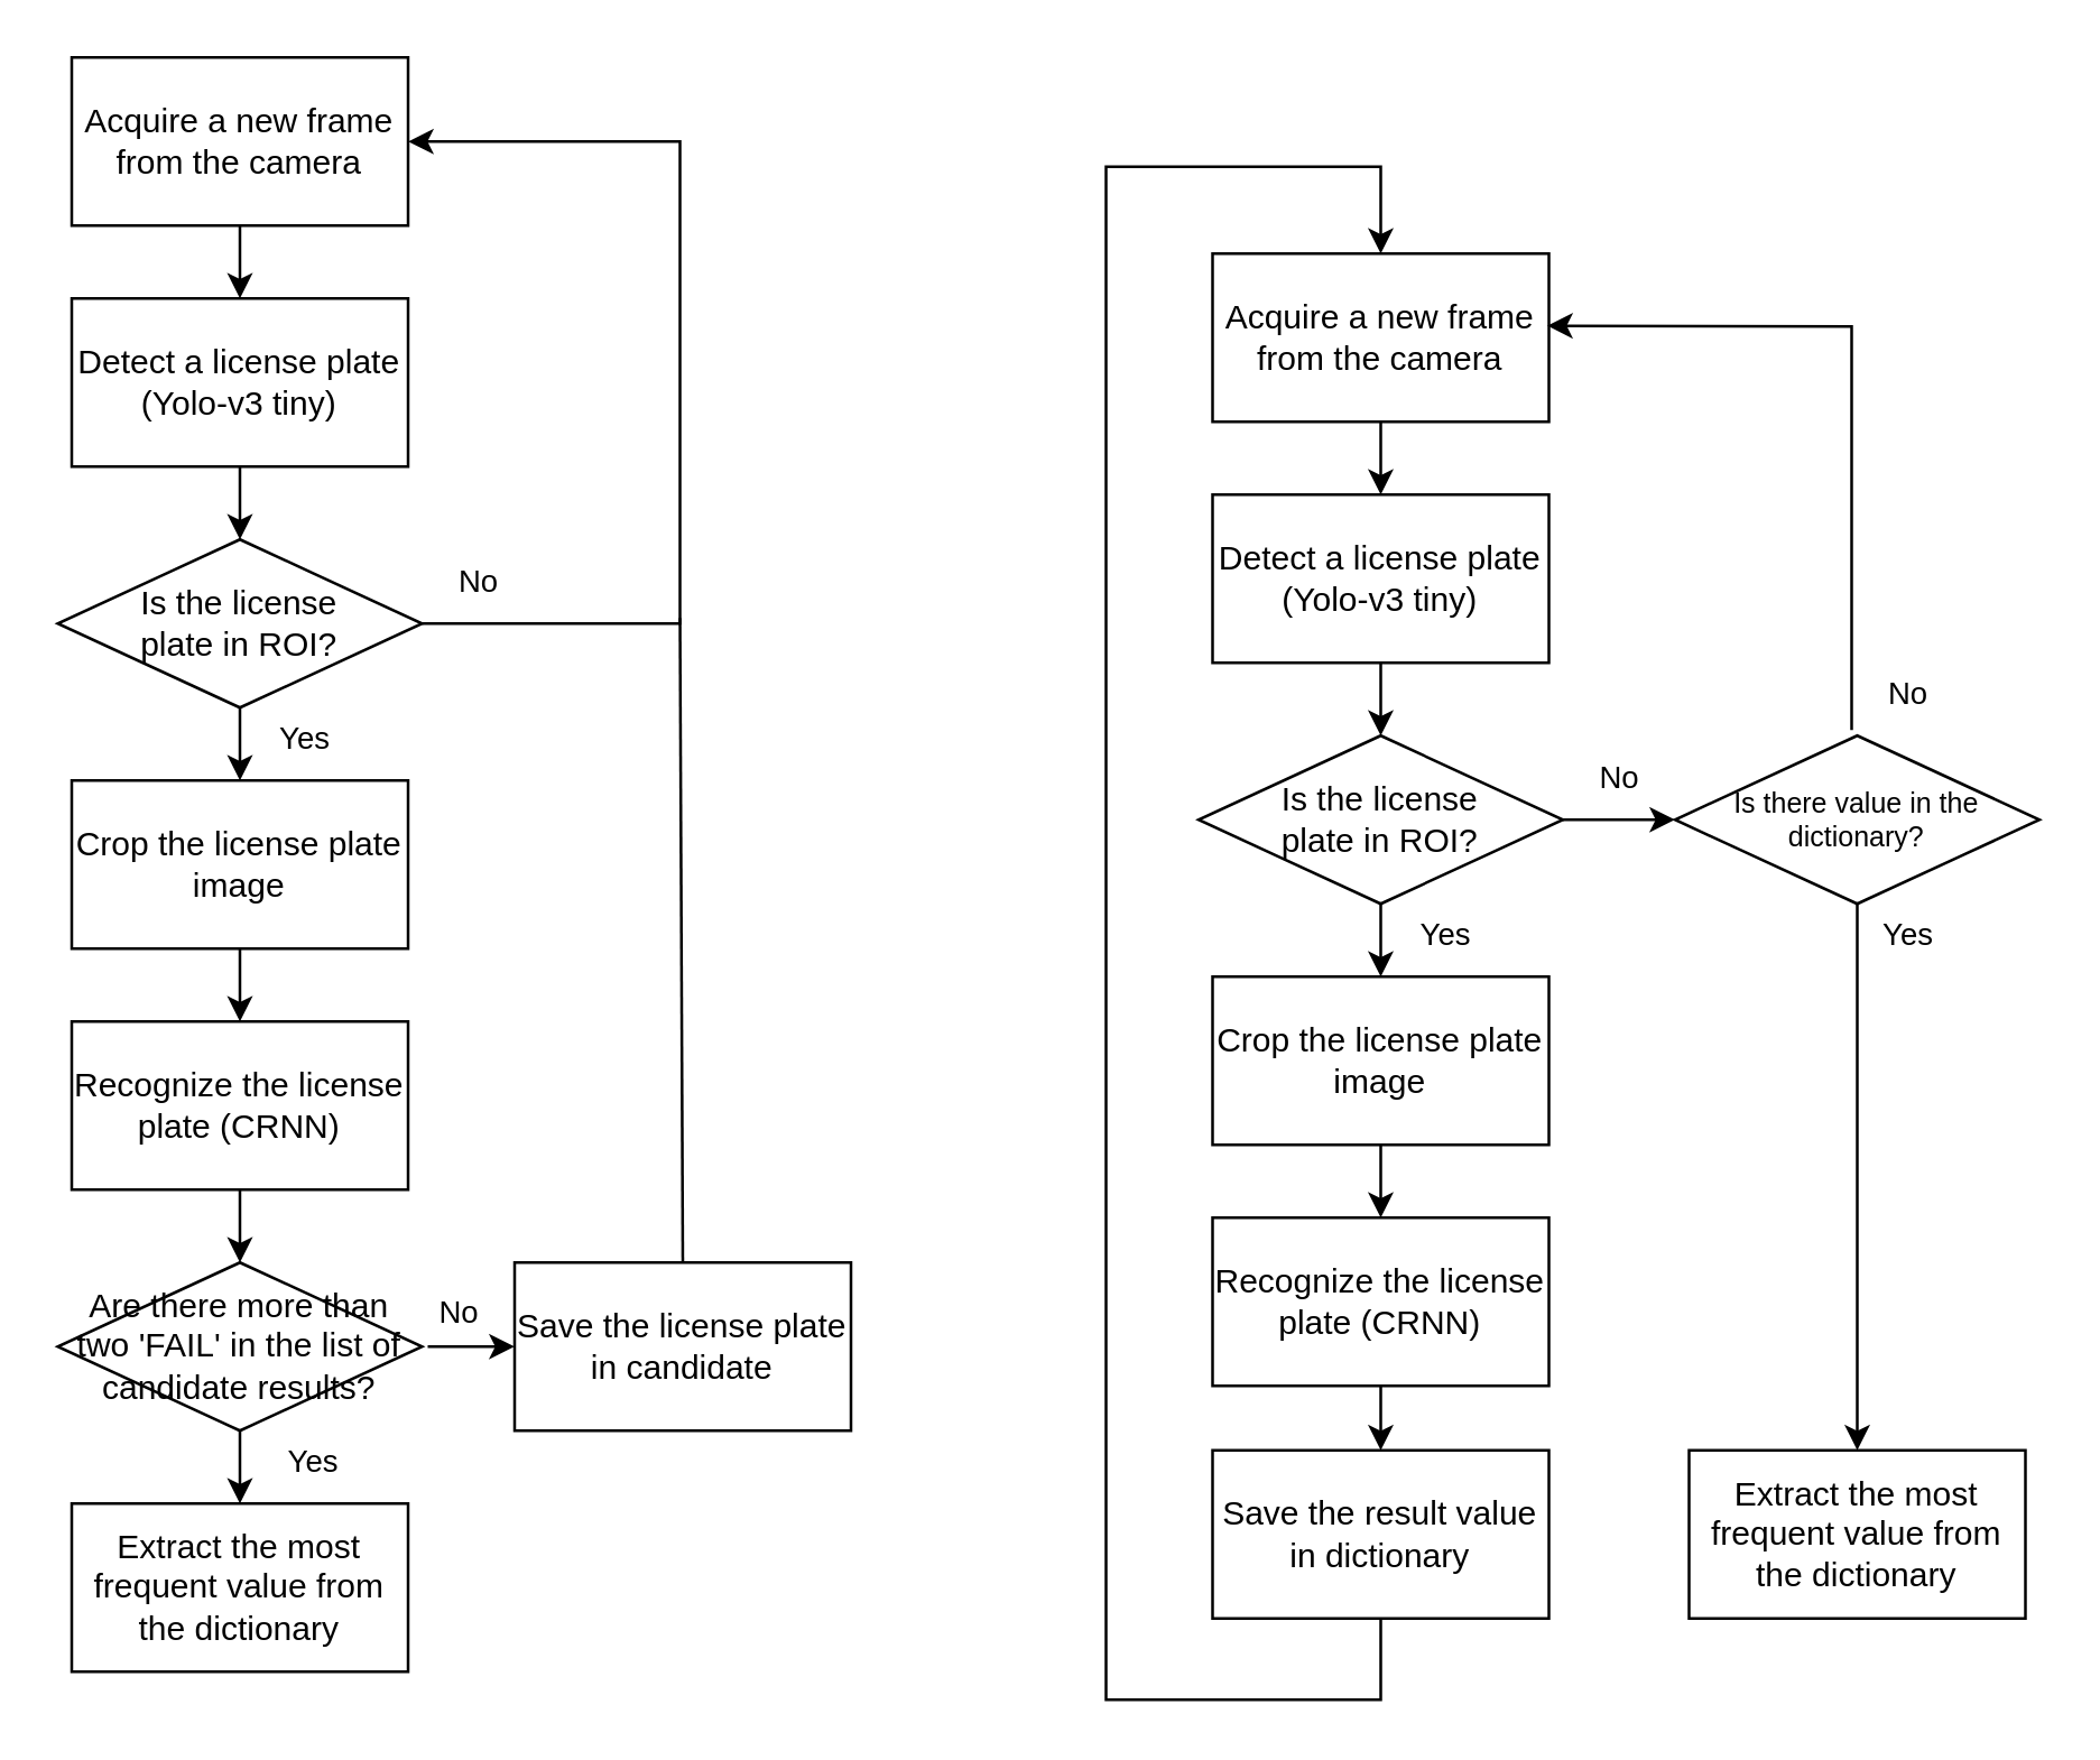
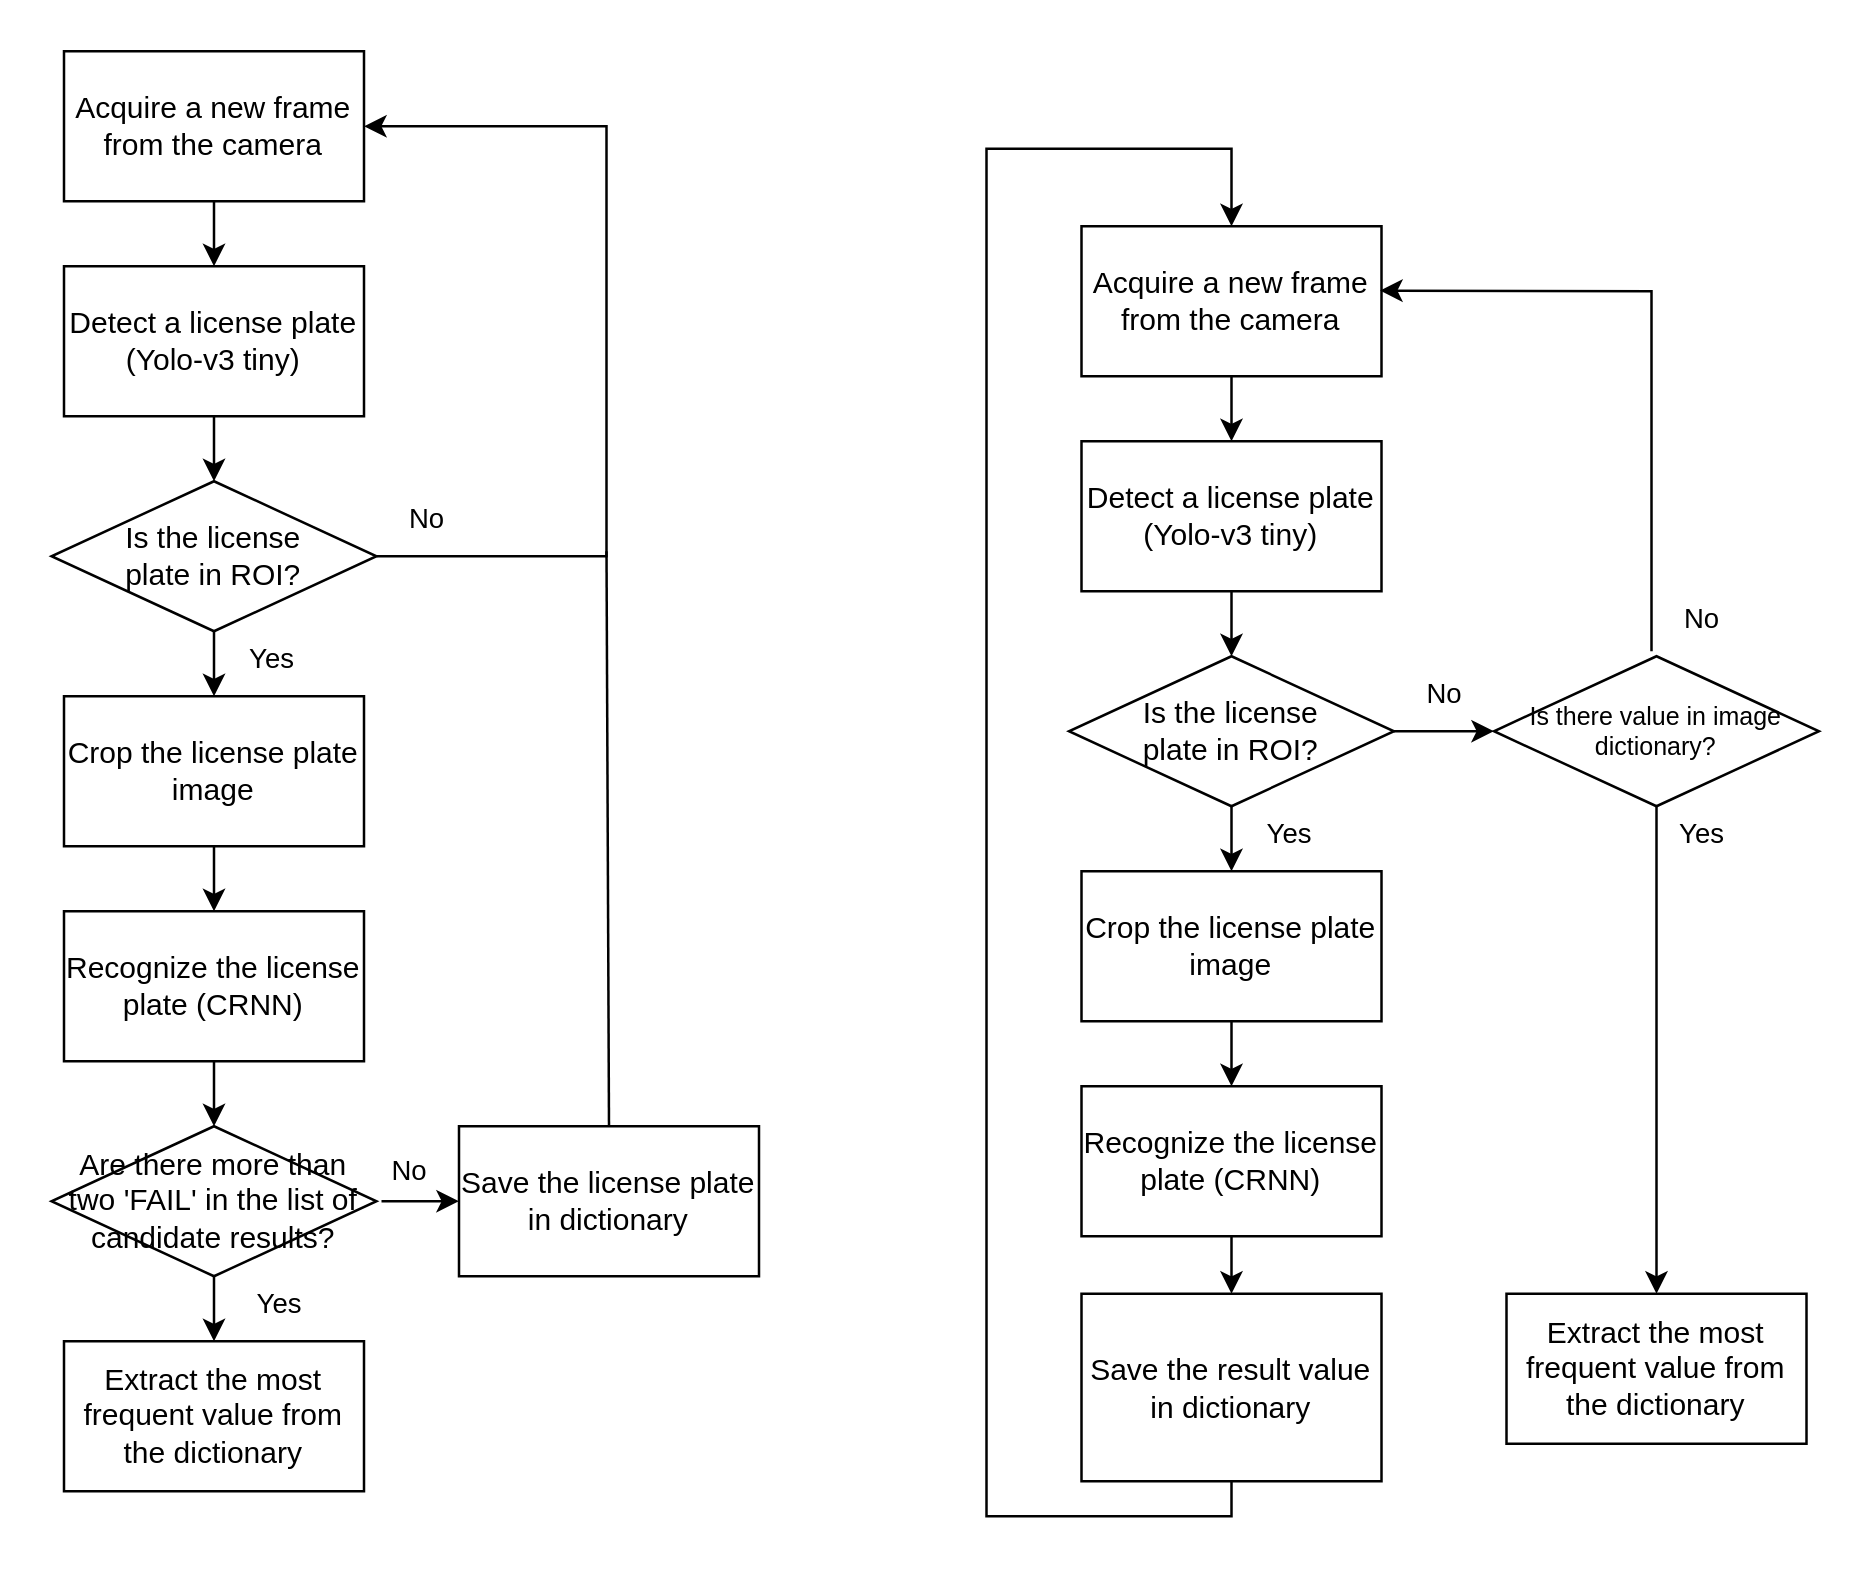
  <mxCell id="0" />
  <mxCell id="1" parent="0" />
  <mxCell id="2" value="Acquire a new frame from the camera" style="rounded=0;whiteSpace=wrap;html=1;flipH=0;flipV=1;" parent="1" vertex="1"><mxGeometry x="25" y="20" width="120" height="60" as="geometry" /></mxCell>
  <mxCell id="3" value="Detect a license plate&lt;br&gt;(Yolo-v3 tiny)" style="rounded=0;whiteSpace=wrap;html=1;flipH=0;flipV=1;" parent="1" vertex="1"><mxGeometry x="25" y="106" width="120" height="60" as="geometry" /></mxCell>
  <mxCell id="4" value="Is the license&lt;br&gt;plate in ROI?" style="rhombus;whiteSpace=wrap;html=1;flipH=0;flipV=1;" parent="1" vertex="1"><mxGeometry x="20" y="192" width="130" height="60" as="geometry" /></mxCell>
  <mxCell id="5" value="Crop the license plate&lt;br&gt;image" style="rounded=0;whiteSpace=wrap;html=1;flipH=0;flipV=1;" parent="1" vertex="1"><mxGeometry x="25" y="278" width="120" height="60" as="geometry" /></mxCell>
  <mxCell id="6" value="Recognize the license plate (CRNN)" style="rounded=0;whiteSpace=wrap;html=1;flipH=0;flipV=1;" parent="1" vertex="1"><mxGeometry x="25" y="364" width="120" height="60" as="geometry" /></mxCell>
  <mxCell id="7" value="Are there more than two 'FAIL' in the list of candidate results?" style="rhombus;whiteSpace=wrap;html=1;flipH=1;flipV=1;" parent="1" vertex="1"><mxGeometry x="20" y="450" width="130" height="60" as="geometry" /></mxCell>
- <mxCell id="8" value="Save the license plate in candidate" style="rounded=0;whiteSpace=wrap;html=1;flipH=1;flipV=0;" parent="1" vertex="1"><mxGeometry x="183" y="450" width="120" height="60" as="geometry" /></mxCell>
+ <mxCell id="8" value="Save the license plate in dictionary" style="rounded=0;whiteSpace=wrap;html=1;flipH=1;flipV=0;" parent="1" vertex="1"><mxGeometry x="183" y="450" width="120" height="60" as="geometry" /></mxCell>
  <mxCell id="9" value="Extract the most frequent value from the dictionary" style="rounded=0;whiteSpace=wrap;html=1;flipH=0;flipV=1;" parent="1" vertex="1"><mxGeometry x="25" y="536" width="120" height="60" as="geometry" /></mxCell>
  <mxCell id="10" value="" style="endArrow=none;html=1;rounded=0;fontSize=11;exitX=0.5;exitY=0;exitDx=0;exitDy=0;" parent="1" source="8" edge="1"><mxGeometry width="50" height="50" relative="1" as="geometry"><mxPoint x="315" y="410" as="sourcePoint" /><mxPoint x="242" y="220" as="targetPoint" /></mxGeometry></mxCell>
  <mxCell id="11" value="No" style="text;html=1;align=center;verticalAlign=middle;resizable=0;points=[];autosize=1;strokeColor=none;fillColor=none;fontSize=11;" parent="1" vertex="1"><mxGeometry x="150" y="192" width="40" height="30" as="geometry" /></mxCell>
  <mxCell id="12" value="Yes" style="text;html=1;align=center;verticalAlign=middle;resizable=0;points=[];autosize=1;strokeColor=none;fillColor=none;fontSize=11;" parent="1" vertex="1"><mxGeometry x="91" y="506" width="40" height="30" as="geometry" /></mxCell>
  <mxCell id="13" value="" style="endArrow=classic;html=1;rounded=0;fontSize=11;exitX=0.5;exitY=1;exitDx=0;exitDy=0;" parent="1" source="2" target="3" edge="1"><mxGeometry width="50" height="50" relative="1" as="geometry"><mxPoint x="332" y="390" as="sourcePoint" /><mxPoint x="382" y="340" as="targetPoint" /></mxGeometry></mxCell>
  <mxCell id="14" value="" style="endArrow=classic;html=1;rounded=0;fontSize=11;exitX=0.5;exitY=1;exitDx=0;exitDy=0;" parent="1" source="3" target="4" edge="1"><mxGeometry width="50" height="50" relative="1" as="geometry"><mxPoint x="95" y="90" as="sourcePoint" /><mxPoint x="95" y="116" as="targetPoint" /></mxGeometry></mxCell>
  <mxCell id="15" value="" style="endArrow=classic;html=1;rounded=0;fontSize=11;exitX=0.5;exitY=1;exitDx=0;exitDy=0;" parent="1" source="4" target="5" edge="1"><mxGeometry width="50" height="50" relative="1" as="geometry"><mxPoint x="105" y="100" as="sourcePoint" /><mxPoint x="105" y="126" as="targetPoint" /></mxGeometry></mxCell>
  <mxCell id="16" value="" style="endArrow=classic;html=1;rounded=0;fontSize=11;exitX=0.5;exitY=1;exitDx=0;exitDy=0;" parent="1" source="5" target="6" edge="1"><mxGeometry width="50" height="50" relative="1" as="geometry"><mxPoint x="115" y="110" as="sourcePoint" /><mxPoint x="115" y="136" as="targetPoint" /></mxGeometry></mxCell>
  <mxCell id="17" value="" style="endArrow=classic;html=1;rounded=0;fontSize=11;exitX=0.5;exitY=1;exitDx=0;exitDy=0;" parent="1" source="6" target="7" edge="1"><mxGeometry width="50" height="50" relative="1" as="geometry"><mxPoint x="125" y="120" as="sourcePoint" /><mxPoint x="125" y="146" as="targetPoint" /></mxGeometry></mxCell>
  <mxCell id="18" value="" style="endArrow=classic;html=1;rounded=0;fontSize=11;exitX=0.5;exitY=1;exitDx=0;exitDy=0;" parent="1" source="7" target="9" edge="1"><mxGeometry width="50" height="50" relative="1" as="geometry"><mxPoint x="135" y="130" as="sourcePoint" /><mxPoint x="135" y="156" as="targetPoint" /></mxGeometry></mxCell>
  <mxCell id="19" value="" style="endArrow=classic;html=1;rounded=0;fontSize=11;entryX=0;entryY=0.5;entryDx=0;entryDy=0;" parent="1" target="8" edge="1"><mxGeometry width="50" height="50" relative="1" as="geometry"><mxPoint x="152" y="480" as="sourcePoint" /><mxPoint x="155" y="176" as="targetPoint" /></mxGeometry></mxCell>
  <mxCell id="20" value="" style="endArrow=classic;html=1;rounded=0;fontSize=11;exitX=1;exitY=0.5;exitDx=0;exitDy=0;entryX=1;entryY=0.5;entryDx=0;entryDy=0;" parent="1" source="4" target="2" edge="1"><mxGeometry width="50" height="50" relative="1" as="geometry"><mxPoint x="332" y="390" as="sourcePoint" /><mxPoint x="382" y="340" as="targetPoint" /><Array as="points"><mxPoint x="242" y="222" /><mxPoint x="242" y="50" /></Array></mxGeometry></mxCell>
  <mxCell id="21" value="No" style="text;html=1;align=center;verticalAlign=middle;resizable=0;points=[];autosize=1;strokeColor=none;fillColor=none;fontSize=11;" parent="1" vertex="1"><mxGeometry x="143" y="453" width="40" height="30" as="geometry" /></mxCell>
  <mxCell id="22" value="Yes" style="text;html=1;align=center;verticalAlign=middle;resizable=0;points=[];autosize=1;strokeColor=none;fillColor=none;fontSize=11;" parent="1" vertex="1"><mxGeometry x="88" y="248" width="40" height="30" as="geometry" /></mxCell>
  <mxCell id="23" value="Acquire a new frame from the camera" style="rounded=0;whiteSpace=wrap;html=1;flipH=0;flipV=1;" parent="1" vertex="1"><mxGeometry x="432" y="90" width="120" height="60" as="geometry" /></mxCell>
  <mxCell id="24" value="Detect a license plate&lt;br&gt;(Yolo-v3 tiny)" style="rounded=0;whiteSpace=wrap;html=1;flipH=0;flipV=1;" parent="1" vertex="1"><mxGeometry x="432" y="176" width="120" height="60" as="geometry" /></mxCell>
  <mxCell id="25" value="Is the license&lt;br&gt;plate in ROI?" style="rhombus;whiteSpace=wrap;html=1;flipH=0;flipV=1;" parent="1" vertex="1"><mxGeometry x="427" y="262" width="130" height="60" as="geometry" /></mxCell>
  <mxCell id="26" value="Crop the license plate&lt;br&gt;image" style="rounded=0;whiteSpace=wrap;html=1;flipH=0;flipV=1;" parent="1" vertex="1"><mxGeometry x="432" y="348" width="120" height="60" as="geometry" /></mxCell>
  <mxCell id="27" value="Recognize the license plate (CRNN)" style="rounded=0;whiteSpace=wrap;html=1;flipH=0;flipV=1;" parent="1" vertex="1"><mxGeometry x="432" y="434" width="120" height="60" as="geometry" /></mxCell>
  <mxCell id="28" value="Extract the most frequent value from the dictionary" style="rounded=0;whiteSpace=wrap;html=1;flipH=0;flipV=1;" parent="1" vertex="1"><mxGeometry x="602" y="517" width="120" height="60" as="geometry" /></mxCell>
  <mxCell id="29" value="No" style="text;html=1;align=center;verticalAlign=middle;resizable=0;points=[];autosize=1;strokeColor=none;fillColor=none;fontSize=11;" parent="1" vertex="1"><mxGeometry x="557" y="262" width="40" height="30" as="geometry" /></mxCell>
  <mxCell id="30" value="" style="endArrow=classic;html=1;rounded=0;fontSize=11;exitX=0.5;exitY=1;exitDx=0;exitDy=0;" parent="1" source="23" target="24" edge="1"><mxGeometry width="50" height="50" relative="1" as="geometry"><mxPoint x="739" y="460" as="sourcePoint" /><mxPoint x="789" y="410" as="targetPoint" /></mxGeometry></mxCell>
  <mxCell id="31" value="" style="endArrow=classic;html=1;rounded=0;fontSize=11;exitX=0.5;exitY=1;exitDx=0;exitDy=0;" parent="1" source="24" target="25" edge="1"><mxGeometry width="50" height="50" relative="1" as="geometry"><mxPoint x="502" y="160" as="sourcePoint" /><mxPoint x="502" y="186" as="targetPoint" /></mxGeometry></mxCell>
  <mxCell id="32" value="" style="endArrow=classic;html=1;rounded=0;fontSize=11;exitX=0.5;exitY=1;exitDx=0;exitDy=0;" parent="1" source="25" target="26" edge="1"><mxGeometry width="50" height="50" relative="1" as="geometry"><mxPoint x="512" y="170" as="sourcePoint" /><mxPoint x="512" y="196" as="targetPoint" /></mxGeometry></mxCell>
  <mxCell id="33" value="" style="endArrow=classic;html=1;rounded=0;fontSize=11;exitX=0.5;exitY=1;exitDx=0;exitDy=0;" parent="1" source="26" target="27" edge="1"><mxGeometry width="50" height="50" relative="1" as="geometry"><mxPoint x="522" y="180" as="sourcePoint" /><mxPoint x="522" y="206" as="targetPoint" /></mxGeometry></mxCell>
  <mxCell id="34" value="" style="endArrow=classic;html=1;rounded=0;fontSize=11;exitX=0.5;exitY=1;exitDx=0;exitDy=0;" parent="1" source="27" target="36" edge="1"><mxGeometry width="50" height="50" relative="1" as="geometry"><mxPoint x="532" y="190" as="sourcePoint" /><mxPoint x="532" y="216" as="targetPoint" /></mxGeometry></mxCell>
  <mxCell id="35" value="Yes" style="text;html=1;align=center;verticalAlign=middle;resizable=0;points=[];autosize=1;strokeColor=none;fillColor=none;fontSize=11;" parent="1" vertex="1"><mxGeometry x="495" y="318" width="40" height="30" as="geometry" /></mxCell>
- <mxCell id="36" value="Save the result value in dictionary" style="rounded=0;whiteSpace=wrap;html=1;flipH=1;flipV=0;" parent="1" vertex="1"><mxGeometry x="432" y="517" width="120" height="60" as="geometry" /></mxCell>
+ <mxCell id="36" value="Save the result value in dictionary" style="rounded=0;whiteSpace=wrap;html=1;flipH=1;flipV=0;" parent="1" vertex="1"><mxGeometry x="432" y="517" width="120" height="75" as="geometry" /></mxCell>
  <mxCell id="37" value="" style="endArrow=classic;html=1;rounded=0;fontSize=11;entryX=0.5;entryY=0;entryDx=0;entryDy=0;exitX=0.5;exitY=1;exitDx=0;exitDy=0;" parent="1" source="36" target="23" edge="1"><mxGeometry width="50" height="50" relative="1" as="geometry"><mxPoint x="394" y="596" as="sourcePoint" /><mxPoint x="297" y="378" as="targetPoint" /><Array as="points"><mxPoint x="492" y="606" /><mxPoint x="394" y="606" /><mxPoint x="394" y="59" /><mxPoint x="492" y="59" /></Array></mxGeometry></mxCell>
- <mxCell id="38" value="Is there value in the dictionary?" style="rhombus;whiteSpace=wrap;html=1;flipH=0;flipV=1;fontSize=10;" parent="1" vertex="1"><mxGeometry x="597" y="262" width="130" height="60" as="geometry" /></mxCell>
+ <mxCell id="38" value="Is there value in image dictionary?" style="rhombus;whiteSpace=wrap;html=1;flipH=0;flipV=1;fontSize=10;" parent="1" vertex="1"><mxGeometry x="597" y="262" width="130" height="60" as="geometry" /></mxCell>
  <mxCell id="39" value="" style="endArrow=classic;html=1;rounded=0;fontSize=11;exitX=1;exitY=0.5;exitDx=0;exitDy=0;entryX=0;entryY=0.5;entryDx=0;entryDy=0;" parent="1" source="25" target="38" edge="1"><mxGeometry width="50" height="50" relative="1" as="geometry"><mxPoint x="502" y="160" as="sourcePoint" /><mxPoint x="502" y="186" as="targetPoint" /></mxGeometry></mxCell>
  <mxCell id="40" value="" style="endArrow=classic;html=1;rounded=0;fontSize=11;entryX=0.995;entryY=0.571;entryDx=0;entryDy=0;entryPerimeter=0;" parent="1" target="23" edge="1"><mxGeometry width="50" height="50" relative="1" as="geometry"><mxPoint x="660" y="260" as="sourcePoint" /><mxPoint x="607" y="302" as="targetPoint" /><Array as="points"><mxPoint x="660" y="116" /></Array></mxGeometry></mxCell>
  <mxCell id="41" value="No" style="text;html=1;align=center;verticalAlign=middle;resizable=0;points=[];autosize=1;strokeColor=none;fillColor=none;fontSize=11;" parent="1" vertex="1"><mxGeometry x="660" y="232" width="40" height="30" as="geometry" /></mxCell>
  <mxCell id="42" value="Yes" style="text;html=1;align=center;verticalAlign=middle;resizable=0;points=[];autosize=1;strokeColor=none;fillColor=none;fontSize=11;" parent="1" vertex="1"><mxGeometry x="660" y="318" width="40" height="30" as="geometry" /></mxCell>
  <mxCell id="43" value="" style="endArrow=classic;html=1;rounded=0;fontSize=11;entryX=0.5;entryY=0;entryDx=0;entryDy=0;exitX=0.5;exitY=1;exitDx=0;exitDy=0;" parent="1" source="38" target="28" edge="1"><mxGeometry width="50" height="50" relative="1" as="geometry"><mxPoint x="630" y="330" as="sourcePoint" /><mxPoint x="502" y="444" as="targetPoint" /></mxGeometry></mxCell>
